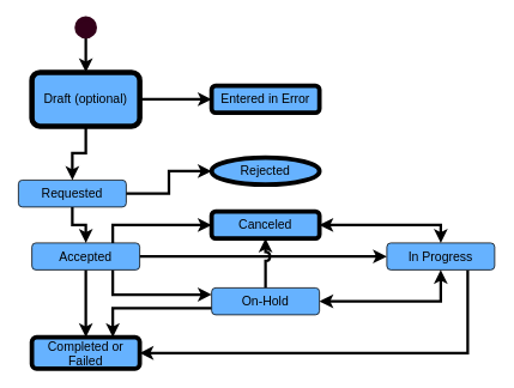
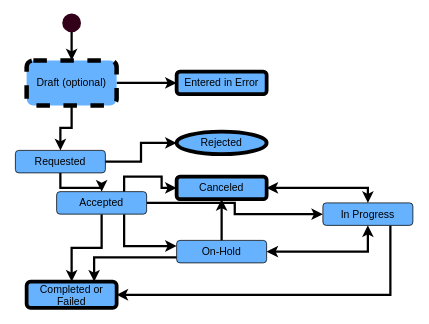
  <mxCell id="0" />
  <mxCell id="1" parent="0" />
  <mxCell id="2" value="&lt;font style=&quot;font-size: 14px;&quot;&gt;Entered in Error&lt;/font&gt;" style="rounded=1;whiteSpace=wrap;html=1;fillColor=#66B2FF;strokeWidth=5;" vertex="1" parent="1"><mxGeometry x="235" y="95" width="120" height="30" as="geometry" /></mxCell>
  <mxCell id="3" style="edgeStyle=orthogonalEdgeStyle;rounded=0;orthogonalLoop=1;jettySize=auto;html=1;exitX=0.5;exitY=1;exitDx=0;exitDy=0;entryX=0.5;entryY=0;entryDx=0;entryDy=0;fontSize=14;strokeWidth=3;" edge="1" parent="1" source="4" target="12"><mxGeometry relative="1" as="geometry"><mxPoint x="95" y="190" as="targetPoint" /></mxGeometry></mxCell>
  <mxCell id="4" value="&lt;font style=&quot;font-size: 14px;&quot;&gt;Requested&lt;/font&gt;" style="rounded=1;whiteSpace=wrap;html=1;fillColor=#66B2FF;" vertex="1" parent="1"><mxGeometry x="20" y="200" width="120" height="30" as="geometry" /></mxCell>
  <mxCell id="5" style="edgeStyle=orthogonalEdgeStyle;rounded=0;orthogonalLoop=1;jettySize=auto;html=1;exitX=1;exitY=0.5;exitDx=0;exitDy=0;entryX=0;entryY=0.5;entryDx=0;entryDy=0;fontSize=14;strokeWidth=3;" edge="1" parent="1" source="4" target="22"><mxGeometry relative="1" as="geometry" /></mxCell>
  <mxCell id="6" style="edgeStyle=orthogonalEdgeStyle;rounded=0;jumpStyle=arc;jumpSize=6;orthogonalLoop=1;jettySize=auto;html=1;exitX=1;exitY=0.5;exitDx=0;exitDy=0;fontSize=14;startArrow=classic;startFill=1;entryX=0.5;entryY=0;entryDx=0;entryDy=0;strokeWidth=3;" edge="1" parent="1" source="7" target="14"><mxGeometry relative="1" as="geometry"><mxPoint x="485" y="250" as="targetPoint" /></mxGeometry></mxCell>
  <mxCell id="7" value="&lt;font style=&quot;font-size: 14px;&quot;&gt;Canceled&lt;/font&gt;" style="rounded=1;whiteSpace=wrap;html=1;fillColor=#66B2FF;strokeWidth=5;" vertex="1" parent="1"><mxGeometry x="235" y="235" width="120" height="30" as="geometry" /></mxCell>
  <mxCell id="8" style="edgeStyle=orthogonalEdgeStyle;rounded=0;orthogonalLoop=1;jettySize=auto;html=1;exitX=0.5;exitY=1;exitDx=0;exitDy=0;entryX=0.5;entryY=0;entryDx=0;entryDy=0;fontSize=14;strokeWidth=3;" edge="1" parent="1" source="12" target="23"><mxGeometry relative="1" as="geometry" /></mxCell>
  <mxCell id="9" style="edgeStyle=orthogonalEdgeStyle;rounded=0;jumpStyle=arc;jumpSize=6;orthogonalLoop=1;jettySize=auto;html=1;exitX=0.75;exitY=0;exitDx=0;exitDy=0;fontSize=14;startArrow=none;startFill=0;entryX=0;entryY=0.5;entryDx=0;entryDy=0;strokeWidth=3;" edge="1" parent="1" source="12" target="7"><mxGeometry relative="1" as="geometry"><mxPoint x="125" y="245" as="targetPoint" /></mxGeometry></mxCell>
  <mxCell id="10" style="edgeStyle=orthogonalEdgeStyle;rounded=0;jumpStyle=arc;jumpSize=6;orthogonalLoop=1;jettySize=auto;html=1;exitX=1;exitY=0.5;exitDx=0;exitDy=0;entryX=0;entryY=0.5;entryDx=0;entryDy=0;fontSize=14;startArrow=none;startFill=0;strokeWidth=3;" edge="1" parent="1" source="12" target="14"><mxGeometry relative="1" as="geometry" /></mxCell>
  <mxCell id="11" style="edgeStyle=orthogonalEdgeStyle;rounded=0;jumpStyle=arc;jumpSize=6;orthogonalLoop=1;jettySize=auto;html=1;exitX=0.75;exitY=1;exitDx=0;exitDy=0;fontSize=14;startArrow=none;startFill=0;strokeWidth=3;entryX=0;entryY=0.25;entryDx=0;entryDy=0;" edge="1" parent="1" source="12" target="18"><mxGeometry relative="1" as="geometry"><mxPoint x="135" y="335" as="targetPoint" /></mxGeometry></mxCell>
- <mxCell id="12" value="&lt;span style=&quot;font-size: 14px;&quot;&gt;Accepted&lt;/span&gt;" style="rounded=1;whiteSpace=wrap;html=1;fillColor=#66B2FF;" vertex="1" parent="1"><mxGeometry x="35" y="270" width="120" height="30" as="geometry" /></mxCell>
+ <mxCell id="12" value="&lt;span style=&quot;font-size: 14px;&quot;&gt;Accepted&lt;/span&gt;" style="rounded=1;whiteSpace=wrap;html=1;fillColor=#66B2FF;" vertex="1" parent="1"><mxGeometry x="75" y="255" width="120" height="30" as="geometry" /></mxCell>
  <mxCell id="13" style="edgeStyle=orthogonalEdgeStyle;rounded=0;jumpStyle=arc;jumpSize=6;orthogonalLoop=1;jettySize=auto;html=1;exitX=0.75;exitY=1;exitDx=0;exitDy=0;fontSize=14;startArrow=none;startFill=0;entryX=1;entryY=0.5;entryDx=0;entryDy=0;strokeWidth=3;" edge="1" parent="1" source="14" target="23"><mxGeometry relative="1" as="geometry"><mxPoint x="520" y="375" as="targetPoint" /></mxGeometry></mxCell>
  <mxCell id="14" value="&lt;span style=&quot;font-size: 14px;&quot;&gt;In Progress&lt;/span&gt;" style="rounded=1;whiteSpace=wrap;html=1;fillColor=#66B2FF;" vertex="1" parent="1"><mxGeometry x="430" y="270" width="120" height="30" as="geometry" /></mxCell>
  <mxCell id="15" style="edgeStyle=orthogonalEdgeStyle;rounded=0;orthogonalLoop=1;jettySize=auto;html=1;exitX=0.5;exitY=0;exitDx=0;exitDy=0;entryX=0.5;entryY=1;entryDx=0;entryDy=0;fontSize=14;jumpStyle=arc;strokeWidth=3;" edge="1" parent="1" source="18" target="7"><mxGeometry relative="1" as="geometry" /></mxCell>
  <mxCell id="16" style="edgeStyle=orthogonalEdgeStyle;rounded=0;jumpStyle=arc;jumpSize=6;orthogonalLoop=1;jettySize=auto;html=1;exitX=1;exitY=0.5;exitDx=0;exitDy=0;fontSize=14;startArrow=classic;startFill=1;strokeWidth=3;" edge="1" parent="1" source="18" target="14"><mxGeometry relative="1" as="geometry"><mxPoint x="475" y="335" as="targetPoint" /></mxGeometry></mxCell>
  <mxCell id="17" style="edgeStyle=orthogonalEdgeStyle;rounded=0;jumpStyle=arc;jumpSize=6;orthogonalLoop=1;jettySize=auto;html=1;exitX=0;exitY=0.75;exitDx=0;exitDy=0;fontSize=14;startArrow=none;startFill=0;entryX=0.75;entryY=0;entryDx=0;entryDy=0;strokeWidth=3;" edge="1" parent="1" source="18" target="23"><mxGeometry relative="1" as="geometry"><mxPoint x="125" y="365" as="targetPoint" /></mxGeometry></mxCell>
  <mxCell id="18" value="&lt;span style=&quot;font-size: 14px;&quot;&gt;On-Hold&lt;/span&gt;" style="rounded=1;whiteSpace=wrap;html=1;fillColor=#66B2FF;" vertex="1" parent="1"><mxGeometry x="235" y="320" width="120" height="30" as="geometry" /></mxCell>
  <mxCell id="19" style="edgeStyle=orthogonalEdgeStyle;rounded=0;orthogonalLoop=1;jettySize=auto;html=1;exitX=0.5;exitY=1;exitDx=0;exitDy=0;entryX=0.5;entryY=0;entryDx=0;entryDy=0;fontSize=14;strokeWidth=3;" edge="1" parent="1" source="21" target="4"><mxGeometry relative="1" as="geometry" /></mxCell>
  <mxCell id="20" style="edgeStyle=orthogonalEdgeStyle;rounded=0;orthogonalLoop=1;jettySize=auto;html=1;exitX=1;exitY=0.5;exitDx=0;exitDy=0;entryX=0;entryY=0.5;entryDx=0;entryDy=0;fontSize=14;strokeWidth=3;" edge="1" parent="1" source="21" target="2"><mxGeometry relative="1" as="geometry" /></mxCell>
- <mxCell id="21" value="Draft (optional)" style="rounded=1;whiteSpace=wrap;html=1;fontSize=14;strokeWidth=6;fillColor=#66B2FF;" vertex="1" parent="1"><mxGeometry x="35" y="80" width="120" height="60" as="geometry" /></mxCell>
+ <mxCell id="21" value="Draft (optional)" style="rounded=1;whiteSpace=wrap;html=1;fontSize=14;strokeWidth=6;fillColor=#66B2FF;dashed=1;" vertex="1" parent="1"><mxGeometry x="35" y="80" width="120" height="60" as="geometry" /></mxCell>
  <mxCell id="22" value="&lt;span style=&quot;font-size: 14px;&quot;&gt;Rejected&lt;/span&gt;" style="ellipse;whiteSpace=wrap;html=1;fillColor=#66B2FF;strokeWidth=5;" vertex="1" parent="1"><mxGeometry x="235" y="175" width="120" height="30" as="geometry" /></mxCell>
  <mxCell id="23" value="&lt;span style=&quot;font-size: 14px;&quot;&gt;Completed or Failed&lt;/span&gt;" style="rounded=1;whiteSpace=wrap;html=1;fillColor=#66B2FF;strokeWidth=5;" vertex="1" parent="1"><mxGeometry x="35" y="375" width="120" height="35" as="geometry" /></mxCell>
  <mxCell id="24" style="edgeStyle=orthogonalEdgeStyle;rounded=0;jumpStyle=arc;jumpSize=6;orthogonalLoop=1;jettySize=auto;html=1;exitX=0.5;exitY=1;exitDx=0;exitDy=0;entryX=0.5;entryY=0;entryDx=0;entryDy=0;fontSize=14;startArrow=none;startFill=0;strokeWidth=3;" edge="1" parent="1" source="25" target="21"><mxGeometry relative="1" as="geometry" /></mxCell>
  <mxCell id="25" value="" style="ellipse;whiteSpace=wrap;html=1;aspect=fixed;fontSize=14;strokeColor=#33001A;strokeWidth=5;fillColor=#33001A;" vertex="1" parent="1"><mxGeometry x="85" y="20" width="20" height="20" as="geometry" /></mxCell>
